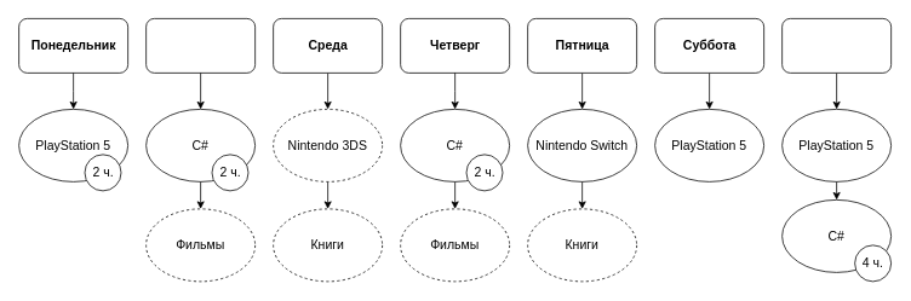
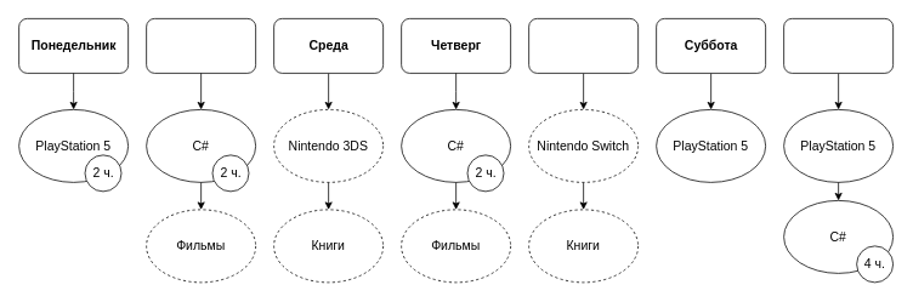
  <mxCell id="0" />
  <mxCell id="1" parent="0" />
  <mxCell id="2" value="" style="rounded=1;whiteSpace=wrap;html=1;" vertex="1" parent="1"><mxGeometry x="20" y="20" width="120" height="60" as="geometry" /></mxCell>
  <mxCell id="3" value="" style="rounded=1;whiteSpace=wrap;html=1;" vertex="1" parent="1"><mxGeometry x="160" y="20" width="120" height="60" as="geometry" /></mxCell>
  <mxCell id="4" value="" style="edgeStyle=orthogonalEdgeStyle;rounded=0;orthogonalLoop=1;jettySize=auto;html=1;fontSize=14;" edge="1" parent="1" source="5" target="21"><mxGeometry relative="1" as="geometry" /></mxCell>
  <mxCell id="5" value="" style="rounded=1;whiteSpace=wrap;html=1;" vertex="1" parent="1"><mxGeometry x="300" y="20" width="120" height="60" as="geometry" /></mxCell>
  <mxCell id="6" value="" style="rounded=1;whiteSpace=wrap;html=1;" vertex="1" parent="1"><mxGeometry x="440" y="20" width="120" height="60" as="geometry" /></mxCell>
  <mxCell id="7" value="" style="edgeStyle=orthogonalEdgeStyle;rounded=0;orthogonalLoop=1;jettySize=auto;html=1;fontSize=14;" edge="1" parent="1" source="8" target="20"><mxGeometry relative="1" as="geometry" /></mxCell>
  <mxCell id="8" value="" style="rounded=1;whiteSpace=wrap;html=1;" vertex="1" parent="1"><mxGeometry x="580" y="20" width="120" height="60" as="geometry" /></mxCell>
  <mxCell id="9" value="" style="edgeStyle=orthogonalEdgeStyle;rounded=0;orthogonalLoop=1;jettySize=auto;html=1;fontSize=14;" edge="1" parent="1" source="10" target="19"><mxGeometry relative="1" as="geometry" /></mxCell>
  <mxCell id="10" value="" style="rounded=1;whiteSpace=wrap;html=1;" vertex="1" parent="1"><mxGeometry x="720" y="20" width="120" height="60" as="geometry" /></mxCell>
  <mxCell id="11" value="" style="edgeStyle=orthogonalEdgeStyle;rounded=0;orthogonalLoop=1;jettySize=auto;html=1;fontSize=14;" edge="1" parent="1" source="12" target="26"><mxGeometry relative="1" as="geometry" /></mxCell>
  <mxCell id="12" value="" style="rounded=1;whiteSpace=wrap;html=1;" vertex="1" parent="1"><mxGeometry x="860" y="20" width="120" height="60" as="geometry" /></mxCell>
  <mxCell id="13" value="&lt;b&gt;&lt;font style=&quot;font-size: 14px&quot;&gt;Понедельник&lt;/font&gt;&lt;/b&gt;" style="text;html=1;strokeColor=none;fillColor=default;align=center;verticalAlign=middle;whiteSpace=wrap;rounded=0;strokeWidth=22;" vertex="1" parent="1"><mxGeometry x="27.5" y="35" width="105" height="30" as="geometry" /></mxCell>
  <mxCell id="14" value="&lt;b&gt;&lt;font style=&quot;font-size: 14px&quot;&gt;Среда&lt;/font&gt;&lt;/b&gt;" style="text;html=1;strokeColor=none;fillColor=default;align=center;verticalAlign=middle;whiteSpace=wrap;rounded=0;strokeWidth=22;" vertex="1" parent="1"><mxGeometry x="307.5" y="35" width="105" height="30" as="geometry" /></mxCell>
  <mxCell id="15" value="&lt;b&gt;&lt;font style=&quot;font-size: 14px&quot;&gt;Четверг&lt;/font&gt;&lt;/b&gt;" style="text;html=1;strokeColor=none;fillColor=default;align=center;verticalAlign=middle;whiteSpace=wrap;rounded=0;strokeWidth=22;" vertex="1" parent="1"><mxGeometry x="447.5" y="35" width="105" height="30" as="geometry" /></mxCell>
- <mxCell id="16" value="&lt;b&gt;&lt;font style=&quot;font-size: 14px&quot;&gt;Пятница&lt;/font&gt;&lt;/b&gt;" style="text;html=1;strokeColor=none;fillColor=default;align=center;verticalAlign=middle;whiteSpace=wrap;rounded=0;strokeWidth=22;" vertex="1" parent="1"><mxGeometry x="587.5" y="35" width="105" height="30" as="geometry" /></mxCell>
  <mxCell id="17" value="&lt;b&gt;&lt;font style=&quot;font-size: 14px&quot;&gt;Суббота&lt;/font&gt;&lt;/b&gt;" style="text;html=1;strokeColor=none;fillColor=default;align=center;verticalAlign=middle;whiteSpace=wrap;rounded=0;strokeWidth=22;" vertex="1" parent="1"><mxGeometry x="727.5" y="35" width="105" height="30" as="geometry" /></mxCell>
  <mxCell id="18" value="C#" style="ellipse;whiteSpace=wrap;html=1;fontSize=14;strokeColor=default;strokeWidth=1;fillColor=default;" vertex="1" parent="1"><mxGeometry x="860" y="220" width="120" height="80" as="geometry" /></mxCell>
  <mxCell id="19" value="PlayStation 5" style="ellipse;whiteSpace=wrap;html=1;fontSize=14;strokeColor=default;strokeWidth=1;fillColor=default;" vertex="1" parent="1"><mxGeometry x="720" y="120" width="120" height="80" as="geometry" /></mxCell>
- <mxCell id="20" value="Nintendo Switch" style="ellipse;whiteSpace=wrap;html=1;fontSize=14;strokeColor=default;strokeWidth=1;fillColor=default;" vertex="1" parent="1"><mxGeometry x="580" y="120" width="120" height="80" as="geometry" /></mxCell>
+ <mxCell id="20" value="Nintendo Switch" style="ellipse;whiteSpace=wrap;html=1;fontSize=14;strokeColor=default;strokeWidth=1;fillColor=default;dashed=1;" vertex="1" parent="1"><mxGeometry x="580" y="120" width="120" height="80" as="geometry" /></mxCell>
  <mxCell id="21" value="Nintendo 3DS" style="ellipse;whiteSpace=wrap;html=1;fontSize=14;strokeColor=default;strokeWidth=1;fillColor=default;dashed=1;" vertex="1" parent="1"><mxGeometry x="300" y="120" width="120" height="80" as="geometry" /></mxCell>
  <mxCell id="22" value="Книги" style="ellipse;whiteSpace=wrap;html=1;fontSize=14;strokeColor=default;strokeWidth=1;fillColor=default;dashed=1;" vertex="1" parent="1"><mxGeometry x="580" y="230" width="120" height="80" as="geometry" /></mxCell>
  <mxCell id="23" value="Фильмы" style="ellipse;whiteSpace=wrap;html=1;fontSize=14;strokeColor=default;strokeWidth=1;fillColor=default;dashed=1;" vertex="1" parent="1"><mxGeometry x="160" y="230" width="120" height="80" as="geometry" /></mxCell>
  <mxCell id="24" value="C#" style="ellipse;whiteSpace=wrap;html=1;fontSize=14;strokeColor=default;strokeWidth=1;fillColor=default;" vertex="1" parent="1"><mxGeometry x="160" y="120" width="120" height="80" as="geometry" /></mxCell>
  <mxCell id="25" value="C#" style="ellipse;whiteSpace=wrap;html=1;fontSize=14;strokeColor=default;strokeWidth=1;fillColor=default;" vertex="1" parent="1"><mxGeometry x="440" y="120" width="120" height="80" as="geometry" /></mxCell>
  <mxCell id="26" value="PlayStation 5" style="ellipse;whiteSpace=wrap;html=1;fontSize=14;strokeColor=default;strokeWidth=1;fillColor=default;" vertex="1" parent="1"><mxGeometry x="860" y="120" width="120" height="80" as="geometry" /></mxCell>
  <mxCell id="27" value="4 ч." style="ellipse;whiteSpace=wrap;html=1;aspect=fixed;fontSize=14;strokeColor=default;strokeWidth=1;fillColor=default;" vertex="1" parent="1"><mxGeometry x="940" y="270" width="40" height="40" as="geometry" /></mxCell>
  <mxCell id="28" value="2 ч." style="ellipse;whiteSpace=wrap;html=1;aspect=fixed;fontSize=14;strokeColor=default;strokeWidth=1;fillColor=default;" vertex="1" parent="1"><mxGeometry x="512.5" y="170" width="40" height="40" as="geometry" /></mxCell>
  <mxCell id="29" value="2 ч." style="ellipse;whiteSpace=wrap;html=1;aspect=fixed;fontSize=14;strokeColor=default;strokeWidth=1;fillColor=default;" vertex="1" parent="1"><mxGeometry x="232.5" y="170" width="40" height="40" as="geometry" /></mxCell>
  <mxCell id="30" value="PlayStation 5" style="ellipse;whiteSpace=wrap;html=1;fontSize=14;strokeColor=default;strokeWidth=1;fillColor=default;" vertex="1" parent="1"><mxGeometry x="20" y="120" width="120" height="80" as="geometry" /></mxCell>
  <mxCell id="31" value="2 ч." style="ellipse;whiteSpace=wrap;html=1;aspect=fixed;fontSize=14;strokeColor=default;strokeWidth=1;fillColor=default;" vertex="1" parent="1"><mxGeometry x="92.5" y="170" width="40" height="40" as="geometry" /></mxCell>
  <mxCell id="32" value="" style="edgeStyle=orthogonalEdgeStyle;rounded=0;orthogonalLoop=1;jettySize=auto;html=1;fontSize=14;exitX=0.5;exitY=1;exitDx=0;exitDy=0;entryX=0.5;entryY=0;entryDx=0;entryDy=0;" edge="1" parent="1" source="6" target="25"><mxGeometry relative="1" as="geometry"><mxPoint x="650" y="90" as="sourcePoint" /><mxPoint x="650" y="130" as="targetPoint" /><Array as="points"><mxPoint x="500" y="100" /><mxPoint x="500" y="100" /></Array></mxGeometry></mxCell>
  <mxCell id="33" value="" style="edgeStyle=orthogonalEdgeStyle;rounded=0;orthogonalLoop=1;jettySize=auto;html=1;fontSize=14;exitX=0.5;exitY=1;exitDx=0;exitDy=0;entryX=0.5;entryY=0;entryDx=0;entryDy=0;" edge="1" parent="1" source="2" target="30"><mxGeometry relative="1" as="geometry"><mxPoint x="510" y="90" as="sourcePoint" /><mxPoint x="510" y="130" as="targetPoint" /><Array as="points"><mxPoint x="80" y="100" /><mxPoint x="80" y="100" /></Array></mxGeometry></mxCell>
  <mxCell id="34" value="" style="endArrow=classic;html=1;rounded=0;fontSize=14;exitX=0.5;exitY=1;exitDx=0;exitDy=0;entryX=0.5;entryY=0;entryDx=0;entryDy=0;" edge="1" parent="1" source="3" target="24"><mxGeometry width="50" height="50" relative="1" as="geometry"><mxPoint x="450" y="250" as="sourcePoint" /><mxPoint x="500" y="200" as="targetPoint" /></mxGeometry></mxCell>
  <mxCell id="35" value="" style="endArrow=classic;html=1;rounded=0;fontSize=14;entryX=0.5;entryY=0;entryDx=0;entryDy=0;exitX=0.5;exitY=1;exitDx=0;exitDy=0;" edge="1" parent="1" source="25" target="39"><mxGeometry width="50" height="50" relative="1" as="geometry"><mxPoint x="450" y="250" as="sourcePoint" /><mxPoint x="500" y="200" as="targetPoint" /></mxGeometry></mxCell>
  <mxCell id="36" value="" style="endArrow=classic;html=1;rounded=0;fontSize=14;exitX=0.5;exitY=1;exitDx=0;exitDy=0;entryX=0.5;entryY=0;entryDx=0;entryDy=0;" edge="1" parent="1" source="24" target="23"><mxGeometry width="50" height="50" relative="1" as="geometry"><mxPoint x="450" y="250" as="sourcePoint" /><mxPoint x="500" y="200" as="targetPoint" /></mxGeometry></mxCell>
  <mxCell id="37" value="" style="endArrow=classic;html=1;rounded=0;fontSize=14;exitX=0.5;exitY=1;exitDx=0;exitDy=0;entryX=0.5;entryY=0;entryDx=0;entryDy=0;" edge="1" parent="1" source="26" target="18"><mxGeometry width="50" height="50" relative="1" as="geometry"><mxPoint x="910" y="250" as="sourcePoint" /><mxPoint x="960" y="200" as="targetPoint" /></mxGeometry></mxCell>
  <mxCell id="38" value="" style="endArrow=classic;html=1;rounded=0;fontSize=14;exitX=0.5;exitY=1;exitDx=0;exitDy=0;entryX=0.5;entryY=0;entryDx=0;entryDy=0;" edge="1" parent="1" source="20" target="22"><mxGeometry width="50" height="50" relative="1" as="geometry"><mxPoint x="540" y="250" as="sourcePoint" /><mxPoint x="440" y="310" as="targetPoint" /></mxGeometry></mxCell>
  <mxCell id="39" value="Фильмы" style="ellipse;whiteSpace=wrap;html=1;fontSize=14;strokeColor=default;strokeWidth=1;fillColor=default;dashed=1;" vertex="1" parent="1"><mxGeometry x="440" y="230" width="120" height="80" as="geometry" /></mxCell>
  <mxCell id="40" value="Книги" style="ellipse;whiteSpace=wrap;html=1;fontSize=14;strokeColor=default;strokeWidth=1;fillColor=default;dashed=1;" vertex="1" parent="1"><mxGeometry x="300" y="230" width="120" height="80" as="geometry" /></mxCell>
  <mxCell id="41" value="" style="endArrow=classic;html=1;rounded=0;fontSize=14;exitX=0.5;exitY=1;exitDx=0;exitDy=0;entryX=0.5;entryY=0;entryDx=0;entryDy=0;" edge="1" parent="1" source="21" target="40"><mxGeometry width="50" height="50" relative="1" as="geometry"><mxPoint x="650" y="210" as="sourcePoint" /><mxPoint x="650" y="240" as="targetPoint" /></mxGeometry></mxCell>
